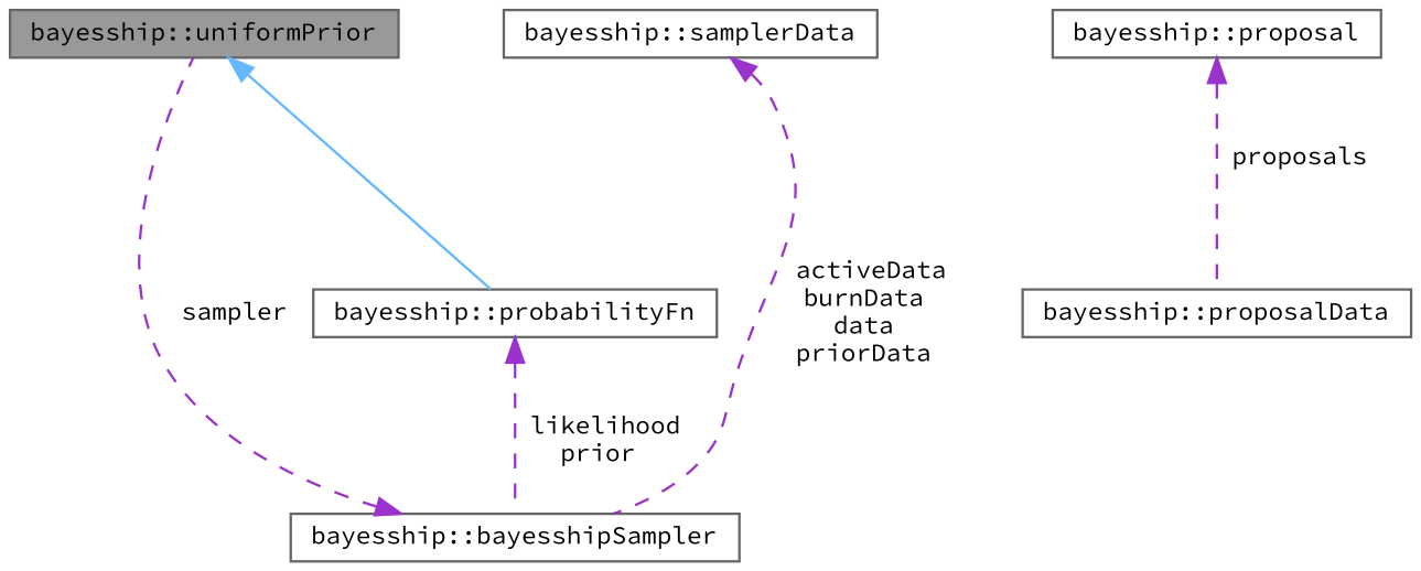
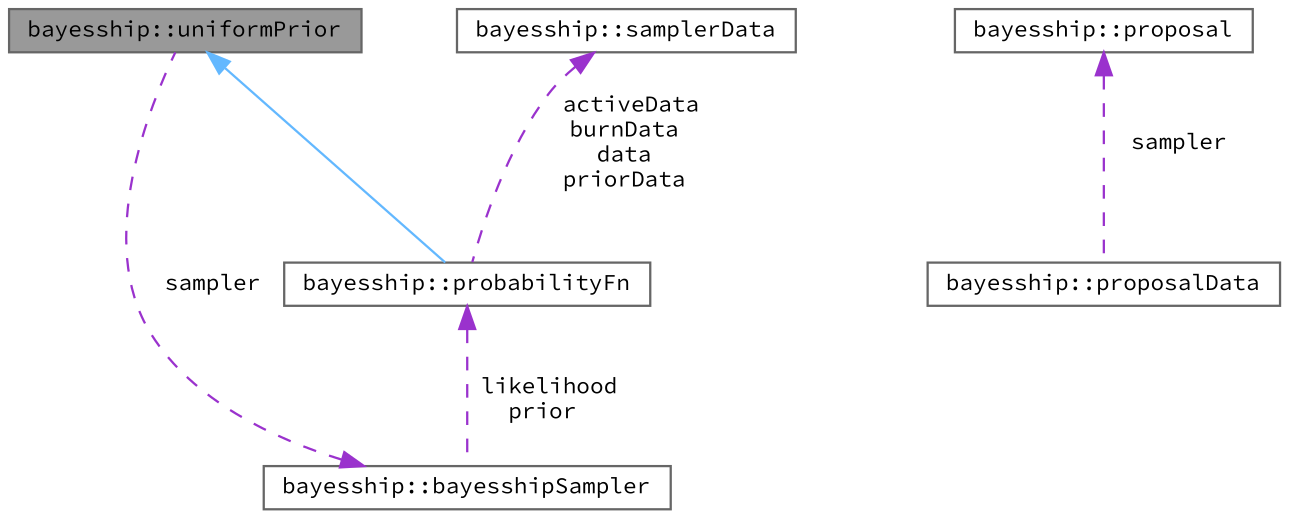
  digraph {
    fontname="Source Code Pro"
    node [color=gray40 fillcolor=white fontname="Source Code Pro" fontsize=10 shape=box style=filled]
    edge [color=darkorchid3 dir=back fontname="Source Code Pro" fontsize=10 labelfontname=Helvetica labelfontsize=10 style=dashed]
    n1 [fillcolor=grey60 fontcolor=black height=0.2 label="bayesship::uniformPrior" width=0.4]
    n2 [height=0.2 label="bayesship::probabilityFn" width=0.4]
    n3 [height=0.2 label="bayesship::bayesshipSampler" width=0.4]
    n4 [height=0.2 label="bayesship::proposalData" width=0.4]
    n5 [height=0.2 label="bayesship::proposal" width=0.4]
    n6 [height=0.2 label="bayesship::samplerData" width=0.4]
    n1 -> n2 [color=steelblue1 style=solid]
    n2 -> n3 [label=" likelihood\nprior"]
    n3 -> n1 [label=" sampler"]
-   n5 -> n4 [label=" proposals"]
-   n6 -> n3 [label=" activeData\nburnData\ndata\npriorData"]
+   n5 -> n4 [label=" sampler"]
+   n6 -> n2 [label=" activeData\nburnData\ndata\npriorData"]
  }
